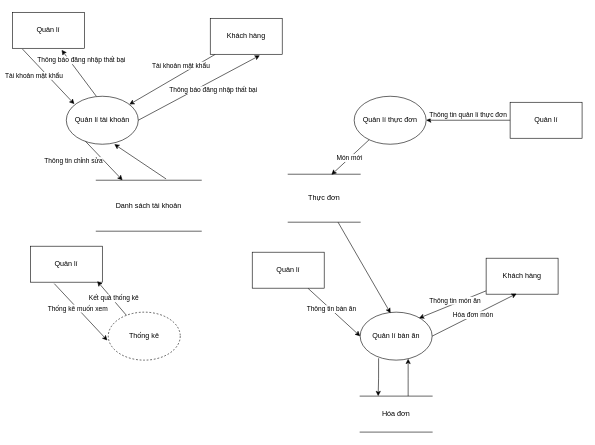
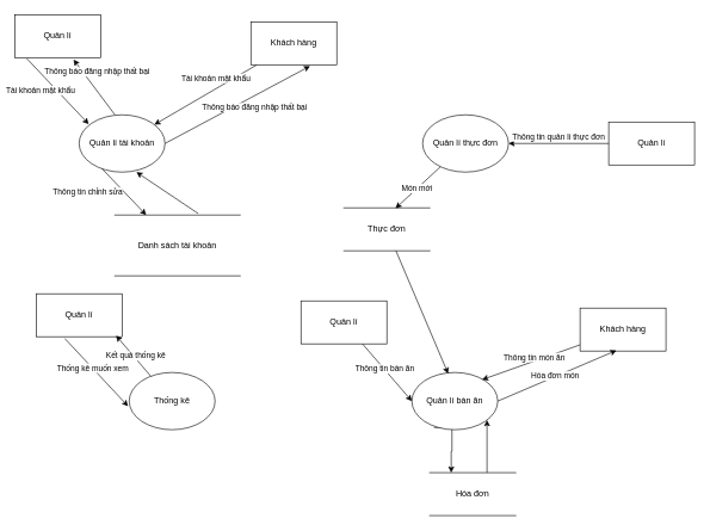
  <mxCell id="0" />
  <mxCell id="1" parent="0" />
  <mxCell id="2" style="rounded=0;orthogonalLoop=1;jettySize=auto;html=1;entryX=0.25;entryY=0;entryDx=0;entryDy=0;exitX=0.261;exitY=0.931;exitDx=0;exitDy=0;exitPerimeter=0;" parent="1" source="4" target="19" edge="1"><mxGeometry relative="1" as="geometry" /></mxCell>
  <mxCell id="3" value="Thông tin chỉnh sửa" style="edgeLabel;html=1;align=center;verticalAlign=middle;resizable=0;points=[];" parent="2" vertex="1" connectable="0"><mxGeometry x="-0.009" y="-1" relative="1" as="geometry"><mxPoint x="-50" as="offset" /></mxGeometry></mxCell>
  <mxCell id="4" value="Quản lí tài khoản" style="ellipse;whiteSpace=wrap;html=1;" parent="1" vertex="1"><mxGeometry x="110" y="160" width="120" height="80" as="geometry" /></mxCell>
  <mxCell id="5" value="Quản lí thực đơn" style="ellipse;whiteSpace=wrap;html=1;" parent="1" vertex="1"><mxGeometry x="590" y="160" width="120" height="80" as="geometry" /></mxCell>
  <mxCell id="6" style="edgeStyle=orthogonalEdgeStyle;rounded=0;orthogonalLoop=1;jettySize=auto;html=1;entryX=0.25;entryY=0;entryDx=0;entryDy=0;exitX=0.256;exitY=0.961;exitDx=0;exitDy=0;exitPerimeter=0;" parent="1" source="7" target="42" edge="1"><mxGeometry relative="1" as="geometry"><Array as="points"><mxPoint x="631" y="630" /><mxPoint x="630" y="630" /></Array></mxGeometry></mxCell>
- <mxCell id="7" value="Quản lí bàn ăn" style="ellipse;whiteSpace=wrap;html=1;" parent="1" vertex="1"><mxGeometry x="600" y="520" width="120" height="80" as="geometry" /></mxCell>
- <mxCell id="8" value="Thống kê" style="ellipse;whiteSpace=wrap;html=1;dashed=1;" parent="1" vertex="1"><mxGeometry x="180" y="520" width="120" height="80" as="geometry" /></mxCell>
+ <mxCell id="7" value="Quản lí bàn ăn" style="ellipse;whiteSpace=wrap;html=1;" parent="1" vertex="1"><mxGeometry x="575" y="520" width="120" height="80" as="geometry" /></mxCell>
+ <mxCell id="8" value="Thống kê" style="ellipse;whiteSpace=wrap;html=1;" parent="1" vertex="1"><mxGeometry x="180" y="520" width="120" height="80" as="geometry" /></mxCell>
  <mxCell id="9" style="rounded=0;orthogonalLoop=1;jettySize=auto;html=1;exitX=0.141;exitY=1.022;exitDx=0;exitDy=0;entryX=0.112;entryY=0.163;entryDx=0;entryDy=0;entryPerimeter=0;exitPerimeter=0;" parent="1" source="11" target="4" edge="1"><mxGeometry relative="1" as="geometry" /></mxCell>
  <mxCell id="10" value="Tài khoản mật khẩu" style="edgeLabel;html=1;align=center;verticalAlign=middle;resizable=0;points=[];" parent="9" vertex="1" connectable="0"><mxGeometry x="-0.056" y="-4" relative="1" as="geometry"><mxPoint x="-20" y="-2" as="offset" /></mxGeometry></mxCell>
  <mxCell id="11" value="Quản lí" style="rounded=0;whiteSpace=wrap;html=1;" parent="1" vertex="1"><mxGeometry x="20" y="20" width="120" height="60" as="geometry" /></mxCell>
  <mxCell id="12" style="rounded=0;orthogonalLoop=1;jettySize=auto;html=1;" parent="1" source="14" target="4" edge="1"><mxGeometry relative="1" as="geometry" /></mxCell>
  <mxCell id="13" value="Tài khoản mật khẩu" style="edgeLabel;html=1;align=center;verticalAlign=middle;resizable=0;points=[];" parent="12" vertex="1" connectable="0"><mxGeometry x="-0.01" y="-2" relative="1" as="geometry"><mxPoint x="14" y="-21" as="offset" /></mxGeometry></mxCell>
  <mxCell id="14" value="Khách hàng" style="rounded=0;whiteSpace=wrap;html=1;" parent="1" vertex="1"><mxGeometry x="350" y="30" width="120" height="60" as="geometry" /></mxCell>
  <mxCell id="15" style="rounded=0;orthogonalLoop=1;jettySize=auto;html=1;entryX=0.685;entryY=1.045;entryDx=0;entryDy=0;entryPerimeter=0;exitX=0.417;exitY=0;exitDx=0;exitDy=0;exitPerimeter=0;" parent="1" source="4" target="11" edge="1"><mxGeometry relative="1" as="geometry" /></mxCell>
  <mxCell id="16" value="Thông báo đăng nhập thất bại" style="edgeLabel;html=1;align=center;verticalAlign=middle;resizable=0;points=[];" parent="15" vertex="1" connectable="0"><mxGeometry x="-0.05" y="-2" relative="1" as="geometry"><mxPoint y="-22" as="offset" /></mxGeometry></mxCell>
  <mxCell id="17" style="rounded=0;orthogonalLoop=1;jettySize=auto;html=1;entryX=0.689;entryY=1.031;entryDx=0;entryDy=0;entryPerimeter=0;exitX=1;exitY=0.5;exitDx=0;exitDy=0;" parent="1" source="4" target="14" edge="1"><mxGeometry relative="1" as="geometry" /></mxCell>
  <mxCell id="18" value="Thông báo đăng nhập thất bại" style="edgeLabel;html=1;align=center;verticalAlign=middle;resizable=0;points=[];" parent="17" vertex="1" connectable="0"><mxGeometry x="-0.015" relative="1" as="geometry"><mxPoint x="25" y="3" as="offset" /></mxGeometry></mxCell>
  <mxCell id="19" value="Danh sách tài khoản" style="shape=partialRectangle;whiteSpace=wrap;html=1;left=0;right=0;fillColor=none;" parent="1" vertex="1"><mxGeometry x="160" y="300" width="175" height="85" as="geometry" /></mxCell>
  <mxCell id="20" style="rounded=0;orthogonalLoop=1;jettySize=auto;html=1;entryX=0.667;entryY=1;entryDx=0;entryDy=0;entryPerimeter=0;exitX=0.665;exitY=-0.025;exitDx=0;exitDy=0;exitPerimeter=0;" parent="1" source="19" target="4" edge="1"><mxGeometry relative="1" as="geometry" /></mxCell>
  <mxCell id="21" value="Quản lí" style="rounded=0;whiteSpace=wrap;html=1;" parent="1" vertex="1"><mxGeometry x="850" y="170" width="120" height="60" as="geometry" /></mxCell>
  <mxCell id="22" style="rounded=0;orthogonalLoop=1;jettySize=auto;html=1;entryX=1;entryY=0.5;entryDx=0;entryDy=0;" parent="1" source="21" target="5" edge="1"><mxGeometry relative="1" as="geometry" /></mxCell>
  <mxCell id="23" value="Thông tin quản lí thực đơn" style="edgeLabel;html=1;align=center;verticalAlign=middle;resizable=0;points=[];" parent="22" vertex="1" connectable="0"><mxGeometry x="0.051" y="4" relative="1" as="geometry"><mxPoint x="3" y="-14" as="offset" /></mxGeometry></mxCell>
  <mxCell id="24" style="rounded=0;orthogonalLoop=1;jettySize=auto;html=1;entryX=0;entryY=0.5;entryDx=0;entryDy=0;" parent="1" source="26" target="7" edge="1"><mxGeometry relative="1" as="geometry" /></mxCell>
  <mxCell id="25" value="Thông tin bàn ăn" style="edgeLabel;html=1;align=center;verticalAlign=middle;resizable=0;points=[];" parent="24" vertex="1" connectable="0"><mxGeometry x="-0.123" y="1" relative="1" as="geometry"><mxPoint as="offset" /></mxGeometry></mxCell>
  <mxCell id="26" value="Quản lí" style="rounded=0;whiteSpace=wrap;html=1;" parent="1" vertex="1"><mxGeometry x="420" y="420" width="120" height="60" as="geometry" /></mxCell>
  <mxCell id="27" value="Khách hàng" style="rounded=0;whiteSpace=wrap;html=1;" parent="1" vertex="1"><mxGeometry x="810" y="430" width="120" height="60" as="geometry" /></mxCell>
  <mxCell id="28" style="rounded=0;orthogonalLoop=1;jettySize=auto;html=1;entryX=0.818;entryY=0.125;entryDx=0;entryDy=0;entryPerimeter=0;" parent="1" source="27" target="7" edge="1"><mxGeometry relative="1" as="geometry" /></mxCell>
  <mxCell id="29" value="Thông tin món ăn" style="edgeLabel;html=1;align=center;verticalAlign=middle;resizable=0;points=[];" parent="28" vertex="1" connectable="0"><mxGeometry x="-0.037" y="4" relative="1" as="geometry"><mxPoint y="-10" as="offset" /></mxGeometry></mxCell>
  <mxCell id="30" style="rounded=0;orthogonalLoop=1;jettySize=auto;html=1;entryX=0.424;entryY=0.986;entryDx=0;entryDy=0;entryPerimeter=0;exitX=1;exitY=0.5;exitDx=0;exitDy=0;" parent="1" source="7" target="27" edge="1"><mxGeometry relative="1" as="geometry" /></mxCell>
  <mxCell id="31" value="Hóa đơn món" style="edgeLabel;html=1;align=center;verticalAlign=middle;resizable=0;points=[];" parent="30" vertex="1" connectable="0"><mxGeometry x="-0.039" y="1" relative="1" as="geometry"><mxPoint as="offset" /></mxGeometry></mxCell>
- <mxCell id="32" value="Thực đơn" style="shape=partialRectangle;whiteSpace=wrap;html=1;left=0;right=0;fillColor=none;" parent="1" vertex="1"><mxGeometry x="480" y="290" width="120" height="80" as="geometry" /></mxCell>
+ <mxCell id="32" value="Thực đơn" style="shape=partialRectangle;whiteSpace=wrap;html=1;left=0;right=0;fillColor=none;" parent="1" vertex="1"><mxGeometry x="480" y="290" width="120" height="60" as="geometry" /></mxCell>
  <mxCell id="33" style="rounded=0;orthogonalLoop=1;jettySize=auto;html=1;entryX=0.601;entryY=0.01;entryDx=0;entryDy=0;entryPerimeter=0;" parent="1" source="5" target="32" edge="1"><mxGeometry relative="1" as="geometry" /></mxCell>
  <mxCell id="34" value="Món mới" style="edgeLabel;html=1;align=center;verticalAlign=middle;resizable=0;points=[];" parent="33" vertex="1" connectable="0"><mxGeometry x="0.051" y="-1" relative="1" as="geometry"><mxPoint as="offset" /></mxGeometry></mxCell>
  <mxCell id="35" style="rounded=0;orthogonalLoop=1;jettySize=auto;html=1;entryX=0.422;entryY=0.02;entryDx=0;entryDy=0;entryPerimeter=0;" parent="1" source="32" target="7" edge="1"><mxGeometry relative="1" as="geometry" /></mxCell>
  <mxCell id="36" value="Quản lí" style="rounded=0;whiteSpace=wrap;html=1;" parent="1" vertex="1"><mxGeometry x="50" y="410" width="120" height="60" as="geometry" /></mxCell>
  <mxCell id="37" style="rounded=0;orthogonalLoop=1;jettySize=auto;html=1;entryX=0.93;entryY=0.974;entryDx=0;entryDy=0;entryPerimeter=0;" parent="1" source="8" target="36" edge="1"><mxGeometry relative="1" as="geometry" /></mxCell>
  <mxCell id="38" value="Kết quả thống kê" style="edgeLabel;html=1;align=center;verticalAlign=middle;resizable=0;points=[];" parent="37" vertex="1" connectable="0"><mxGeometry x="-0.034" y="-2" relative="1" as="geometry"><mxPoint as="offset" /></mxGeometry></mxCell>
  <mxCell id="39" style="rounded=0;orthogonalLoop=1;jettySize=auto;html=1;entryX=-0.013;entryY=0.589;entryDx=0;entryDy=0;entryPerimeter=0;exitX=0.333;exitY=1.041;exitDx=0;exitDy=0;exitPerimeter=0;" parent="1" source="36" target="8" edge="1"><mxGeometry relative="1" as="geometry" /></mxCell>
  <mxCell id="40" value="Thống kê muốn xem" style="edgeLabel;html=1;align=center;verticalAlign=middle;resizable=0;points=[];" parent="39" vertex="1" connectable="0"><mxGeometry x="-0.128" relative="1" as="geometry"><mxPoint as="offset" /></mxGeometry></mxCell>
  <mxCell id="41" value="" style="edgeStyle=orthogonalEdgeStyle;rounded=0;orthogonalLoop=1;jettySize=auto;html=1;" parent="1" source="42" target="7" edge="1"><mxGeometry relative="1" as="geometry"><Array as="points"><mxPoint x="680" y="630" /><mxPoint x="680" y="630" /></Array></mxGeometry></mxCell>
  <mxCell id="42" value="Hóa đơn" style="shape=partialRectangle;whiteSpace=wrap;html=1;left=0;right=0;fillColor=none;" parent="1" vertex="1"><mxGeometry x="600" y="660" width="120" height="60" as="geometry" /></mxCell>
